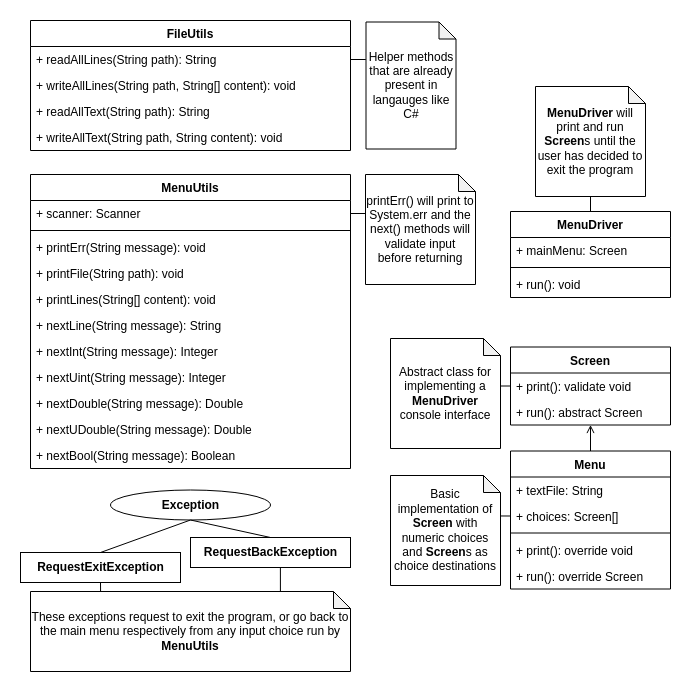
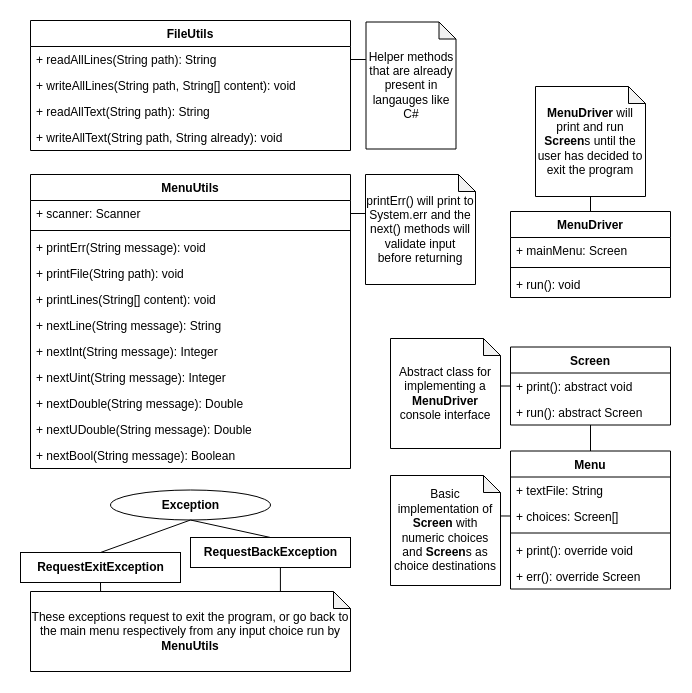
  <mxCell id="0" />
  <mxCell id="1" parent="0" />
  <mxCell id="2" value="FileUtils&#10;" style="swimlane;fontStyle=1;childLayout=stackLayout;horizontal=1;startSize=26;fillColor=none;horizontalStack=0;resizeParent=1;resizeParentMax=0;resizeLast=0;collapsible=1;marginBottom=0;verticalAlign=top;" vertex="1" parent="1"><mxGeometry x="30" y="20" width="320" height="130" as="geometry" /></mxCell>
  <mxCell id="3" value="+ readAllLines(String path): String&#10;" style="text;strokeColor=none;fillColor=none;align=left;verticalAlign=top;spacingLeft=4;spacingRight=4;overflow=hidden;rotatable=0;points=[[0,0.5],[1,0.5]];portConstraint=eastwest;" vertex="1" parent="2"><mxGeometry y="26" width="320" height="26" as="geometry" /></mxCell>
  <mxCell id="4" value="+ writeAllLines(String path, String[] content): void" style="text;strokeColor=none;fillColor=none;align=left;verticalAlign=top;spacingLeft=4;spacingRight=4;overflow=hidden;rotatable=0;points=[[0,0.5],[1,0.5]];portConstraint=eastwest;" vertex="1" parent="2"><mxGeometry y="52" width="320" height="26" as="geometry" /></mxCell>
  <mxCell id="5" value="+ readAllText(String path): String&#10;&#10;&#10;" style="text;strokeColor=none;fillColor=none;align=left;verticalAlign=top;spacingLeft=4;spacingRight=4;overflow=hidden;rotatable=0;points=[[0,0.5],[1,0.5]];portConstraint=eastwest;" vertex="1" parent="2"><mxGeometry y="78" width="320" height="26" as="geometry" /></mxCell>
- <mxCell id="6" value="+ writeAllText(String path, String content): void&#10;&#10;&#10;" style="text;strokeColor=none;fillColor=none;align=left;verticalAlign=top;spacingLeft=4;spacingRight=4;overflow=hidden;rotatable=0;points=[[0,0.5],[1,0.5]];portConstraint=eastwest;" vertex="1" parent="2"><mxGeometry y="104" width="320" height="26" as="geometry" /></mxCell>
+ <mxCell id="6" value="+ writeAllText(String path, String already): void&#10;&#10;&#10;" style="text;strokeColor=none;fillColor=none;align=left;verticalAlign=top;spacingLeft=4;spacingRight=4;overflow=hidden;rotatable=0;points=[[0,0.5],[1,0.5]];portConstraint=eastwest;" vertex="1" parent="2"><mxGeometry y="104" width="320" height="26" as="geometry" /></mxCell>
  <mxCell id="7" value="MenuUtils" style="swimlane;fontStyle=1;align=center;verticalAlign=top;childLayout=stackLayout;horizontal=1;startSize=26;horizontalStack=0;resizeParent=1;resizeParentMax=0;resizeLast=0;collapsible=1;marginBottom=0;" vertex="1" parent="1"><mxGeometry x="30" y="174" width="320" height="294" as="geometry" /></mxCell>
  <mxCell id="8" value="+ scanner: Scanner" style="text;strokeColor=none;fillColor=none;align=left;verticalAlign=top;spacingLeft=4;spacingRight=4;overflow=hidden;rotatable=0;points=[[0,0.5],[1,0.5]];portConstraint=eastwest;" vertex="1" parent="7"><mxGeometry y="26" width="320" height="26" as="geometry" /></mxCell>
  <mxCell id="9" value="" style="line;strokeWidth=1;fillColor=none;align=left;verticalAlign=middle;spacingTop=-1;spacingLeft=3;spacingRight=3;rotatable=0;labelPosition=right;points=[];portConstraint=eastwest;" vertex="1" parent="7"><mxGeometry y="52" width="320" height="8" as="geometry" /></mxCell>
  <mxCell id="10" value="+ printErr(String message): void" style="text;strokeColor=none;fillColor=none;align=left;verticalAlign=top;spacingLeft=4;spacingRight=4;overflow=hidden;rotatable=0;points=[[0,0.5],[1,0.5]];portConstraint=eastwest;" vertex="1" parent="7"><mxGeometry y="60" width="320" height="26" as="geometry" /></mxCell>
  <mxCell id="11" value="+ printFile(String path): void" style="text;strokeColor=none;fillColor=none;align=left;verticalAlign=top;spacingLeft=4;spacingRight=4;overflow=hidden;rotatable=0;points=[[0,0.5],[1,0.5]];portConstraint=eastwest;" vertex="1" parent="7"><mxGeometry y="86" width="320" height="26" as="geometry" /></mxCell>
  <mxCell id="12" value="+ printLines(String[] content): void" style="text;strokeColor=none;fillColor=none;align=left;verticalAlign=top;spacingLeft=4;spacingRight=4;overflow=hidden;rotatable=0;points=[[0,0.5],[1,0.5]];portConstraint=eastwest;" vertex="1" parent="7"><mxGeometry y="112" width="320" height="26" as="geometry" /></mxCell>
  <mxCell id="13" value="+ nextLine(String message): String" style="text;strokeColor=none;fillColor=none;align=left;verticalAlign=top;spacingLeft=4;spacingRight=4;overflow=hidden;rotatable=0;points=[[0,0.5],[1,0.5]];portConstraint=eastwest;" vertex="1" parent="7"><mxGeometry y="138" width="320" height="26" as="geometry" /></mxCell>
  <mxCell id="14" value="+ nextInt(String message): Integer&#10;" style="text;strokeColor=none;fillColor=none;align=left;verticalAlign=top;spacingLeft=4;spacingRight=4;overflow=hidden;rotatable=0;points=[[0,0.5],[1,0.5]];portConstraint=eastwest;" vertex="1" parent="7"><mxGeometry y="164" width="320" height="26" as="geometry" /></mxCell>
  <mxCell id="15" value="+ nextUint(String message): Integer&#10;" style="text;strokeColor=none;fillColor=none;align=left;verticalAlign=top;spacingLeft=4;spacingRight=4;overflow=hidden;rotatable=0;points=[[0,0.5],[1,0.5]];portConstraint=eastwest;" vertex="1" parent="7"><mxGeometry y="190" width="320" height="26" as="geometry" /></mxCell>
  <mxCell id="16" value="+ nextDouble(String message): Double&#10;" style="text;strokeColor=none;fillColor=none;align=left;verticalAlign=top;spacingLeft=4;spacingRight=4;overflow=hidden;rotatable=0;points=[[0,0.5],[1,0.5]];portConstraint=eastwest;" vertex="1" parent="7"><mxGeometry y="216" width="320" height="26" as="geometry" /></mxCell>
  <mxCell id="17" value="+ nextUDouble(String message): Double&#10;" style="text;strokeColor=none;fillColor=none;align=left;verticalAlign=top;spacingLeft=4;spacingRight=4;overflow=hidden;rotatable=0;points=[[0,0.5],[1,0.5]];portConstraint=eastwest;" vertex="1" parent="7"><mxGeometry y="242" width="320" height="26" as="geometry" /></mxCell>
  <mxCell id="18" value="+ nextBool(String message): Boolean&#10;" style="text;strokeColor=none;fillColor=none;align=left;verticalAlign=top;spacingLeft=4;spacingRight=4;overflow=hidden;rotatable=0;points=[[0,0.5],[1,0.5]];portConstraint=eastwest;" vertex="1" parent="7"><mxGeometry y="268" width="320" height="26" as="geometry" /></mxCell>
  <mxCell id="19" value="Menu&#10;" style="swimlane;fontStyle=1;align=center;verticalAlign=top;childLayout=stackLayout;horizontal=1;startSize=26;horizontalStack=0;resizeParent=1;resizeParentMax=0;resizeLast=0;collapsible=1;marginBottom=0;" vertex="1" parent="1"><mxGeometry x="510" y="450.5" width="160" height="138" as="geometry" /></mxCell>
  <mxCell id="20" value="+ textFile: String" style="text;strokeColor=none;fillColor=none;align=left;verticalAlign=top;spacingLeft=4;spacingRight=4;overflow=hidden;rotatable=0;points=[[0,0.5],[1,0.5]];portConstraint=eastwest;" vertex="1" parent="19"><mxGeometry y="26" width="160" height="26" as="geometry" /></mxCell>
  <mxCell id="21" value="+ choices: Screen[]&#10;" style="text;strokeColor=none;fillColor=none;align=left;verticalAlign=top;spacingLeft=4;spacingRight=4;overflow=hidden;rotatable=0;points=[[0,0.5],[1,0.5]];portConstraint=eastwest;" vertex="1" parent="19"><mxGeometry y="52" width="160" height="26" as="geometry" /></mxCell>
  <mxCell id="22" value="" style="line;strokeWidth=1;fillColor=none;align=left;verticalAlign=middle;spacingTop=-1;spacingLeft=3;spacingRight=3;rotatable=0;labelPosition=right;points=[];portConstraint=eastwest;" vertex="1" parent="19"><mxGeometry y="78" width="160" height="8" as="geometry" /></mxCell>
  <mxCell id="23" value="+ print(): override void" style="text;strokeColor=none;fillColor=none;align=left;verticalAlign=top;spacingLeft=4;spacingRight=4;overflow=hidden;rotatable=0;points=[[0,0.5],[1,0.5]];portConstraint=eastwest;" vertex="1" parent="19"><mxGeometry y="86" width="160" height="26" as="geometry" /></mxCell>
- <mxCell id="24" value="+ run(): override Screen" style="text;strokeColor=none;fillColor=none;align=left;verticalAlign=top;spacingLeft=4;spacingRight=4;overflow=hidden;rotatable=0;points=[[0,0.5],[1,0.5]];portConstraint=eastwest;" vertex="1" parent="19"><mxGeometry y="112" width="160" height="26" as="geometry" /></mxCell>
+ <mxCell id="24" value="+ err(): override Screen" style="text;strokeColor=none;fillColor=none;align=left;verticalAlign=top;spacingLeft=4;spacingRight=4;overflow=hidden;rotatable=0;points=[[0,0.5],[1,0.5]];portConstraint=eastwest;" vertex="1" parent="19"><mxGeometry y="112" width="160" height="26" as="geometry" /></mxCell>
  <mxCell id="25" value="Screen" style="swimlane;fontStyle=1;childLayout=stackLayout;horizontal=1;startSize=26;fillColor=none;horizontalStack=0;resizeParent=1;resizeParentMax=0;resizeLast=0;collapsible=1;marginBottom=0;" vertex="1" parent="1"><mxGeometry x="510" y="346.5" width="160" height="78" as="geometry"><mxRectangle x="400" y="200" width="70" height="26" as="alternateBounds" /></mxGeometry></mxCell>
- <mxCell id="26" value="+ print(): validate void" style="text;strokeColor=none;fillColor=none;align=left;verticalAlign=top;spacingLeft=4;spacingRight=4;overflow=hidden;rotatable=0;points=[[0,0.5],[1,0.5]];portConstraint=eastwest;" vertex="1" parent="25"><mxGeometry y="26" width="160" height="26" as="geometry" /></mxCell>
+ <mxCell id="26" value="+ print(): abstract void" style="text;strokeColor=none;fillColor=none;align=left;verticalAlign=top;spacingLeft=4;spacingRight=4;overflow=hidden;rotatable=0;points=[[0,0.5],[1,0.5]];portConstraint=eastwest;" vertex="1" parent="25"><mxGeometry y="26" width="160" height="26" as="geometry" /></mxCell>
  <mxCell id="27" value="+ run(): abstract Screen" style="text;strokeColor=none;fillColor=none;align=left;verticalAlign=top;spacingLeft=4;spacingRight=4;overflow=hidden;rotatable=0;points=[[0,0.5],[1,0.5]];portConstraint=eastwest;" vertex="1" parent="25"><mxGeometry y="52" width="160" height="26" as="geometry" /></mxCell>
- <mxCell id="28" value="" style="endArrow=open;html=1;entryX=0.5;entryY=1;entryDx=0;entryDy=0;exitX=0.5;exitY=0;exitDx=0;exitDy=0;" edge="1" parent="1" source="19" target="25"><mxGeometry width="50" height="50" relative="1" as="geometry"><mxPoint x="150" y="666.5" as="sourcePoint" /><mxPoint x="200" y="616.5" as="targetPoint" /></mxGeometry></mxCell>
+ <mxCell id="28" value="" style="endArrow=none;html=1;entryX=0.5;entryY=1;entryDx=0;entryDy=0;exitX=0.5;exitY=0;exitDx=0;exitDy=0;" edge="1" parent="1" source="19" target="25"><mxGeometry width="50" height="50" relative="1" as="geometry"><mxPoint x="150" y="666.5" as="sourcePoint" /><mxPoint x="200" y="616.5" as="targetPoint" /></mxGeometry></mxCell>
  <mxCell id="29" style="edgeStyle=orthogonalEdgeStyle;rounded=0;orthogonalLoop=1;jettySize=auto;html=1;exitX=0.5;exitY=1;exitDx=0;exitDy=0;entryX=0.219;entryY=-0.001;entryDx=0;entryDy=0;entryPerimeter=0;endArrow=none;endFill=0;" edge="1" parent="1" source="30" target="36"><mxGeometry relative="1" as="geometry" /></mxCell>
  <mxCell id="30" value="&lt;b&gt;RequestExitException&lt;/b&gt;" style="html=1;" vertex="1" parent="1"><mxGeometry x="20" y="552" width="160" height="30" as="geometry" /></mxCell>
  <mxCell id="31" style="edgeStyle=orthogonalEdgeStyle;rounded=0;orthogonalLoop=1;jettySize=auto;html=1;exitX=0.5;exitY=1;exitDx=0;exitDy=0;entryX=0.781;entryY=0.003;entryDx=0;entryDy=0;entryPerimeter=0;endArrow=none;endFill=0;" edge="1" parent="1" source="32" target="36"><mxGeometry relative="1" as="geometry" /></mxCell>
  <mxCell id="32" value="&lt;b&gt;RequestBackException&lt;/b&gt;" style="html=1;" vertex="1" parent="1"><mxGeometry x="190" y="537" width="160" height="30" as="geometry" /></mxCell>
  <mxCell id="33" value="&lt;b&gt;Exception&lt;/b&gt;" style="ellipse;html=1;" vertex="1" parent="1"><mxGeometry x="110" y="489.5" width="160" height="30" as="geometry" /></mxCell>
  <mxCell id="34" value="" style="endArrow=none;html=1;entryX=0.5;entryY=0;entryDx=0;entryDy=0;exitX=0.5;exitY=1;exitDx=0;exitDy=0;" edge="1" parent="1" source="33" target="30"><mxGeometry width="50" height="50" relative="1" as="geometry"><mxPoint x="20" y="637" as="sourcePoint" /><mxPoint x="70" y="587" as="targetPoint" /></mxGeometry></mxCell>
  <mxCell id="35" value="" style="endArrow=none;html=1;entryX=0.5;entryY=1;entryDx=0;entryDy=0;exitX=0.5;exitY=0;exitDx=0;exitDy=0;" edge="1" parent="1" source="32" target="33"><mxGeometry width="50" height="50" relative="1" as="geometry"><mxPoint x="20" y="637" as="sourcePoint" /><mxPoint x="70" y="587" as="targetPoint" /></mxGeometry></mxCell>
  <mxCell id="36" value="These exceptions request to exit the program, or go back to the main menu respectively from any input choice run by &lt;b&gt;MenuUtils&lt;/b&gt;" style="shape=note;whiteSpace=wrap;html=1;backgroundOutline=1;darkOpacity=0.05;size=17;" vertex="1" parent="1"><mxGeometry x="30" y="591" width="320" height="80" as="geometry" /></mxCell>
  <mxCell id="37" value="Helper methods that are already present in langauges like C#&lt;br&gt;" style="shape=note;whiteSpace=wrap;html=1;backgroundOutline=1;darkOpacity=0.05;size=17;" vertex="1" parent="1"><mxGeometry x="365.5" y="21.5" width="90" height="127" as="geometry" /></mxCell>
  <mxCell id="38" value="printErr() will print to System.err and the next() methods will validate input before returning" style="shape=note;whiteSpace=wrap;html=1;backgroundOutline=1;darkOpacity=0.05;size=17;" vertex="1" parent="1"><mxGeometry x="365" y="174" width="110" height="110" as="geometry" /></mxCell>
  <mxCell id="39" value="MenuDriver" style="swimlane;fontStyle=1;align=center;verticalAlign=top;childLayout=stackLayout;horizontal=1;startSize=26;horizontalStack=0;resizeParent=1;resizeParentMax=0;resizeLast=0;collapsible=1;marginBottom=0;" vertex="1" parent="1"><mxGeometry x="510" y="211" width="160" height="86" as="geometry" /></mxCell>
  <mxCell id="40" value="+ mainMenu: Screen" style="text;strokeColor=none;fillColor=none;align=left;verticalAlign=top;spacingLeft=4;spacingRight=4;overflow=hidden;rotatable=0;points=[[0,0.5],[1,0.5]];portConstraint=eastwest;" vertex="1" parent="39"><mxGeometry y="26" width="160" height="26" as="geometry" /></mxCell>
  <mxCell id="41" value="" style="line;strokeWidth=1;fillColor=none;align=left;verticalAlign=middle;spacingTop=-1;spacingLeft=3;spacingRight=3;rotatable=0;labelPosition=right;points=[];portConstraint=eastwest;" vertex="1" parent="39"><mxGeometry y="52" width="160" height="8" as="geometry" /></mxCell>
  <mxCell id="42" value="+ run(): void" style="text;strokeColor=none;fillColor=none;align=left;verticalAlign=top;spacingLeft=4;spacingRight=4;overflow=hidden;rotatable=0;points=[[0,0.5],[1,0.5]];portConstraint=eastwest;" vertex="1" parent="39"><mxGeometry y="60" width="160" height="26" as="geometry" /></mxCell>
  <mxCell id="43" value="&lt;b&gt;MenuDriver &lt;/b&gt;will print and run &lt;b&gt;Screen&lt;/b&gt;s until the user has decided to exit the program" style="shape=note;whiteSpace=wrap;html=1;backgroundOutline=1;darkOpacity=0.05;size=17;" vertex="1" parent="1"><mxGeometry x="535" y="86" width="110" height="110" as="geometry" /></mxCell>
  <mxCell id="44" value="Abstract class for implementing a &lt;b&gt;MenuDriver &lt;/b&gt;console interface" style="shape=note;whiteSpace=wrap;html=1;backgroundOutline=1;darkOpacity=0.05;size=17;" vertex="1" parent="1"><mxGeometry x="390" y="338" width="110" height="110" as="geometry" /></mxCell>
  <mxCell id="45" value="Basic implementation of &lt;b&gt;Screen &lt;/b&gt;with numeric choices and &lt;b&gt;Screen&lt;/b&gt;s&lt;b&gt;&amp;nbsp;&lt;/b&gt;as choice destinations" style="shape=note;whiteSpace=wrap;html=1;backgroundOutline=1;darkOpacity=0.05;size=17;" vertex="1" parent="1"><mxGeometry x="390" y="475" width="110" height="110" as="geometry" /></mxCell>
  <mxCell id="46" value="" style="endArrow=none;html=1;exitX=0.5;exitY=0;exitDx=0;exitDy=0;entryX=0.5;entryY=1;entryDx=0;entryDy=0;entryPerimeter=0;" edge="1" parent="1" source="39" target="43"><mxGeometry width="50" height="50" relative="1" as="geometry"><mxPoint x="660" y="207" as="sourcePoint" /><mxPoint x="710" y="157" as="targetPoint" /></mxGeometry></mxCell>
  <mxCell id="47" style="edgeStyle=orthogonalEdgeStyle;rounded=0;orthogonalLoop=1;jettySize=auto;html=1;exitX=0;exitY=0.5;exitDx=0;exitDy=0;entryX=1.003;entryY=0.435;entryDx=0;entryDy=0;entryPerimeter=0;endArrow=none;endFill=0;" edge="1" parent="1" source="26" target="44"><mxGeometry relative="1" as="geometry" /></mxCell>
  <mxCell id="48" style="edgeStyle=orthogonalEdgeStyle;rounded=0;orthogonalLoop=1;jettySize=auto;html=1;exitX=0;exitY=0.5;exitDx=0;exitDy=0;entryX=1;entryY=0.368;entryDx=0;entryDy=0;entryPerimeter=0;endArrow=none;endFill=0;" edge="1" parent="1" source="21" target="45"><mxGeometry relative="1" as="geometry" /></mxCell>
  <mxCell id="49" style="edgeStyle=orthogonalEdgeStyle;rounded=0;orthogonalLoop=1;jettySize=auto;html=1;exitX=1;exitY=0.5;exitDx=0;exitDy=0;entryX=-0.005;entryY=0.36;entryDx=0;entryDy=0;entryPerimeter=0;endArrow=none;endFill=0;" edge="1" parent="1" source="8" target="38"><mxGeometry relative="1" as="geometry" /></mxCell>
  <mxCell id="50" style="edgeStyle=orthogonalEdgeStyle;rounded=0;orthogonalLoop=1;jettySize=auto;html=1;exitX=1;exitY=0.5;exitDx=0;exitDy=0;entryX=-0.002;entryY=0.296;entryDx=0;entryDy=0;entryPerimeter=0;endArrow=none;endFill=0;" edge="1" parent="1" source="3" target="37"><mxGeometry relative="1" as="geometry" /></mxCell>
